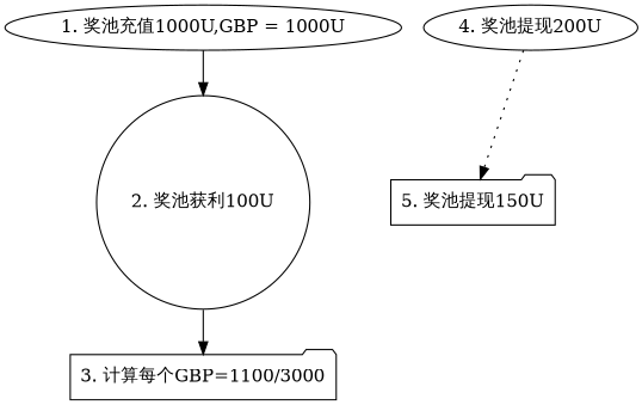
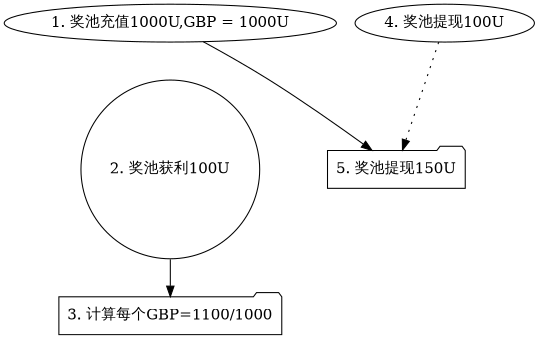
  digraph {
    node [shape=ellipse]
    edge [style=solid]
    n1 [label="1. 奖池充值1000U,GBP = 1000U"]
    n2 [label="2. 奖池获利100U" shape=circle]
-   n3 [label="3. 计算每个GBP=1100/3000" shape=folder]
-   n4 [label="4. 奖池提现200U"]
+   n3 [label="3. 计算每个GBP=1100/1000" shape=folder]
+   n4 [label="4. 奖池提现100U"]
    n5 [label="5. 奖池提现150U" shape=folder]
-   n1 -> n2
+   n1 -> n5
    n2 -> n3
    n4 -> n5 [style=dotted]
  }
